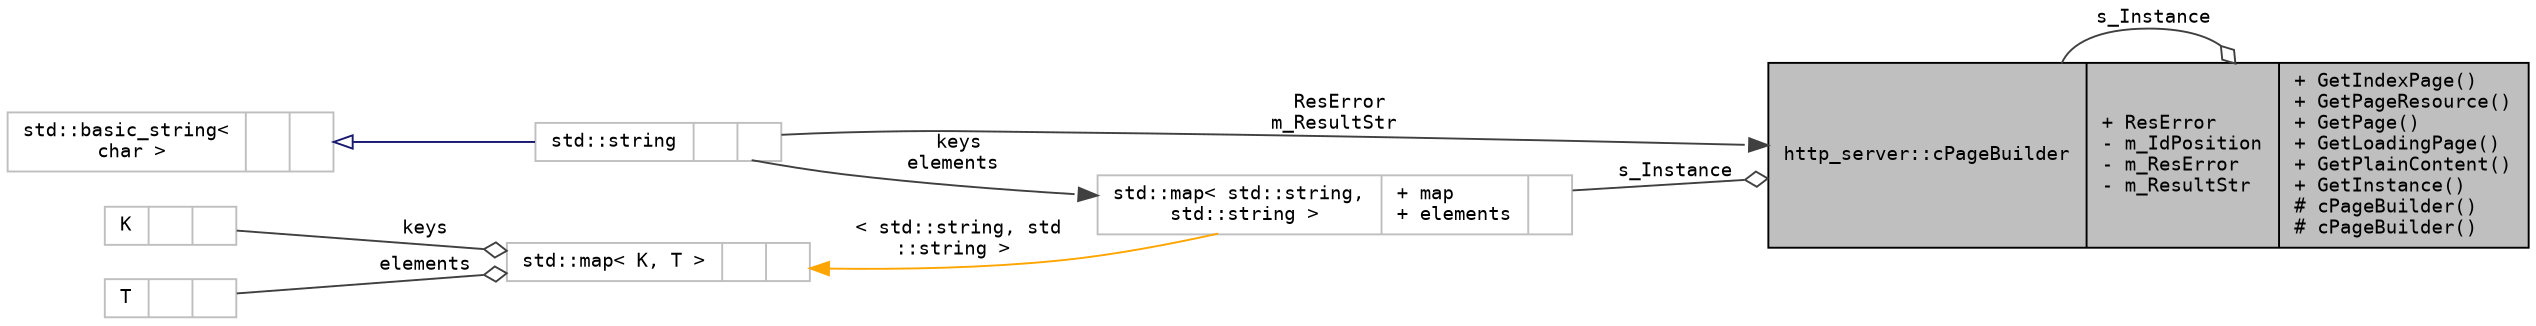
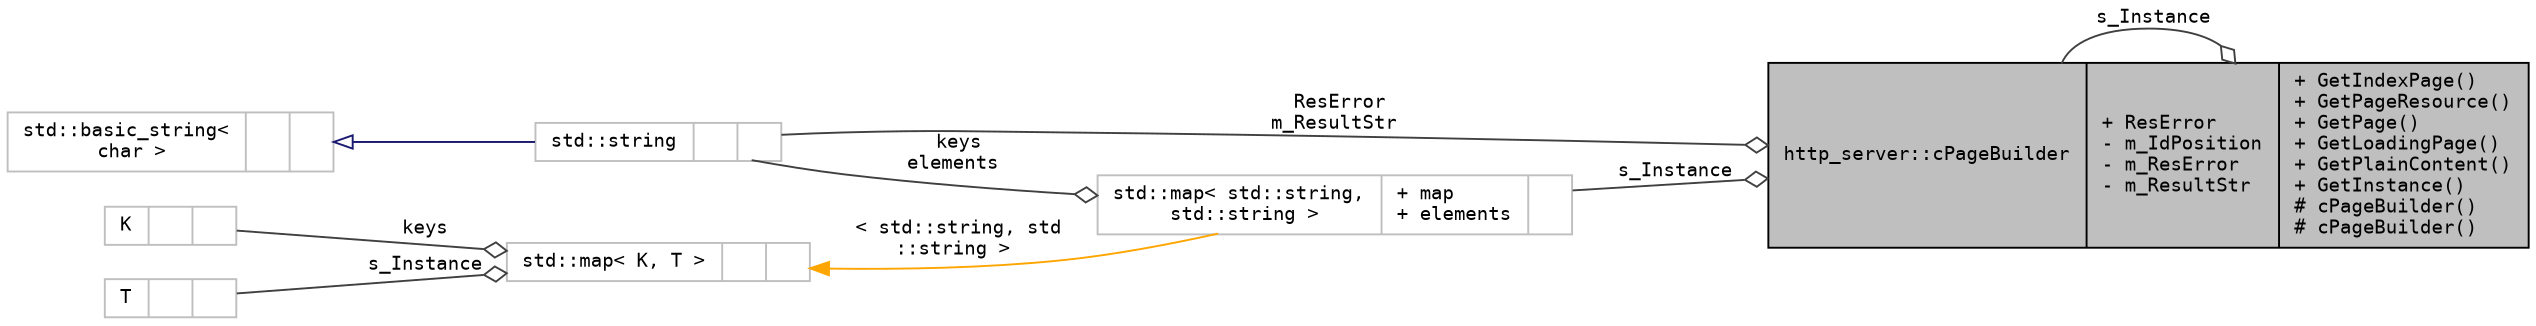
  digraph {
    fontname="DejaVu Sans Mono"
    rankdir=LR
    node [color=grey75 fillcolor=white fontname="DejaVu Sans Mono" fontsize=10 shape=record style=filled]
    edge [arrowhead=odiamond color=grey25 fontname="DejaVu Sans Mono" fontsize=10 labelfontname=Helvetica labelfontsize=10 style=solid]
    n1 [color=black fillcolor=grey75 fontcolor=black height=0.2 label="{http_server::cPageBuilder\n|+ ResError\l- m_IdPosition\l- m_ResError\l- m_ResultStr\l|+ GetIndexPage()\l+ GetPageResource()\l+ GetPage()\l+ GetLoadingPage()\l+ GetPlainContent()\l+ GetInstance()\l# cPageBuilder()\l# cPageBuilder()\l}" width=0.4]
    n2 [height=0.2 label="{std::map\< std::string,\l std::string \>\n|+ map\l+ elements\l|}" width=0.4]
    n3 [height=0.2 label="{std::string\n||}" width=0.4]
    n4 [height=0.2 label="{std::basic_string\<\l char \>\n||}" width=0.4]
    n5 [height=0.2 label="{std::map\< K, T \>\n||}" width=0.4]
    n6 [height=0.2 label="{K\n||}" width=0.4]
    n7 [height=0.2 label="{T\n||}" width=0.4]
    n1 -> n1 [label=" s_Instance"]
    n2 -> n1 [label=" s_Instance"]
-   n3 -> n1 [arrowhead=normal label=" ResError\nm_ResultStr"]
-   n3 -> n2 [arrowhead=normal label=" keys\nelements"]
+   n3 -> n1 [label=" ResError\nm_ResultStr"]
+   n3 -> n2 [label=" keys\nelements"]
    n4 -> n3 [arrowtail=onormal color=midnightblue dir=back arrowhead=""]
    n5 -> n2 [color=orange dir=back label=" \< std::string, std\l::string \>" arrowhead=""]
    n6 -> n5 [label=" keys"]
-   n7 -> n5 [label=" elements"]
+   n7 -> n5 [label=" s_Instance"]
  }
